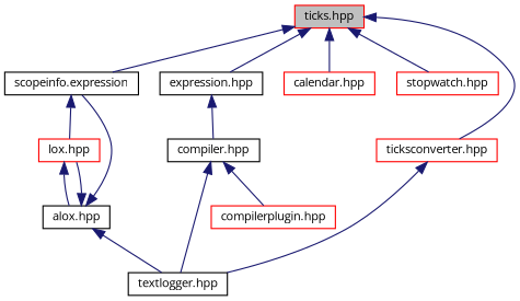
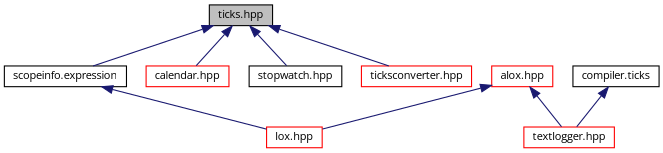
  digraph {
    fontname="Open Sans"
    node [color=red fillcolor=white fontname="Open Sans" fontsize=10 shape=record style=filled]
    edge [color=midnightblue dir=back fontname="Open Sans" fontsize=10 labelfontname=Helvetica labelfontsize=10 style=solid]
-   n1 [fillcolor=grey75 fontcolor=black height=0.2 label="ticks.hpp" width=0.4]
+   n1 [color=black fillcolor=grey75 fontcolor=black height=0.2 label="ticks.hpp" width=0.4]
    n2 [color=black height=0.2 label="scopeinfo.expression" width=0.4]
-   n3 [color=black height=0.2 label="expression.hpp" width=0.4]
    n4 [height=0.2 label="calendar.hpp" width=0.4]
-   n5 [height=0.2 label="stopwatch.hpp" width=0.4]
+   n5 [color=black height=0.2 label="stopwatch.hpp" width=0.4]
    n6 [height=0.2 label="ticksconverter.hpp" width=0.4]
    n7 [height=0.2 label="lox.hpp" width=0.4]
-   n8 [color=black height=0.2 label="compiler.hpp" width=0.4]
-   n9 [color=black height=0.2 label="textlogger.hpp" width=0.4]
-   n10 [color=black height=0.2 label="alox.hpp" width=0.4]
-   n11 [height=0.2 label="compilerplugin.hpp" width=0.4]
+   n8 [color=black height=0.2 label="compiler.ticks" width=0.4]
+   n9 [height=0.2 label="textlogger.hpp" width=0.4]
+   n10 [height=0.2 label="alox.hpp" width=0.4]
    n1 -> n2
-   n1 -> n3
    n1 -> n4
    n1 -> n5
    n1 -> n6
    n2 -> n7
-   n3 -> n8
-   n6 -> n9
-   n7 -> n10
    n8 -> n9
-   n8 -> n11
-   n10 -> n2
    n10 -> n7
    n10 -> n9
  }
